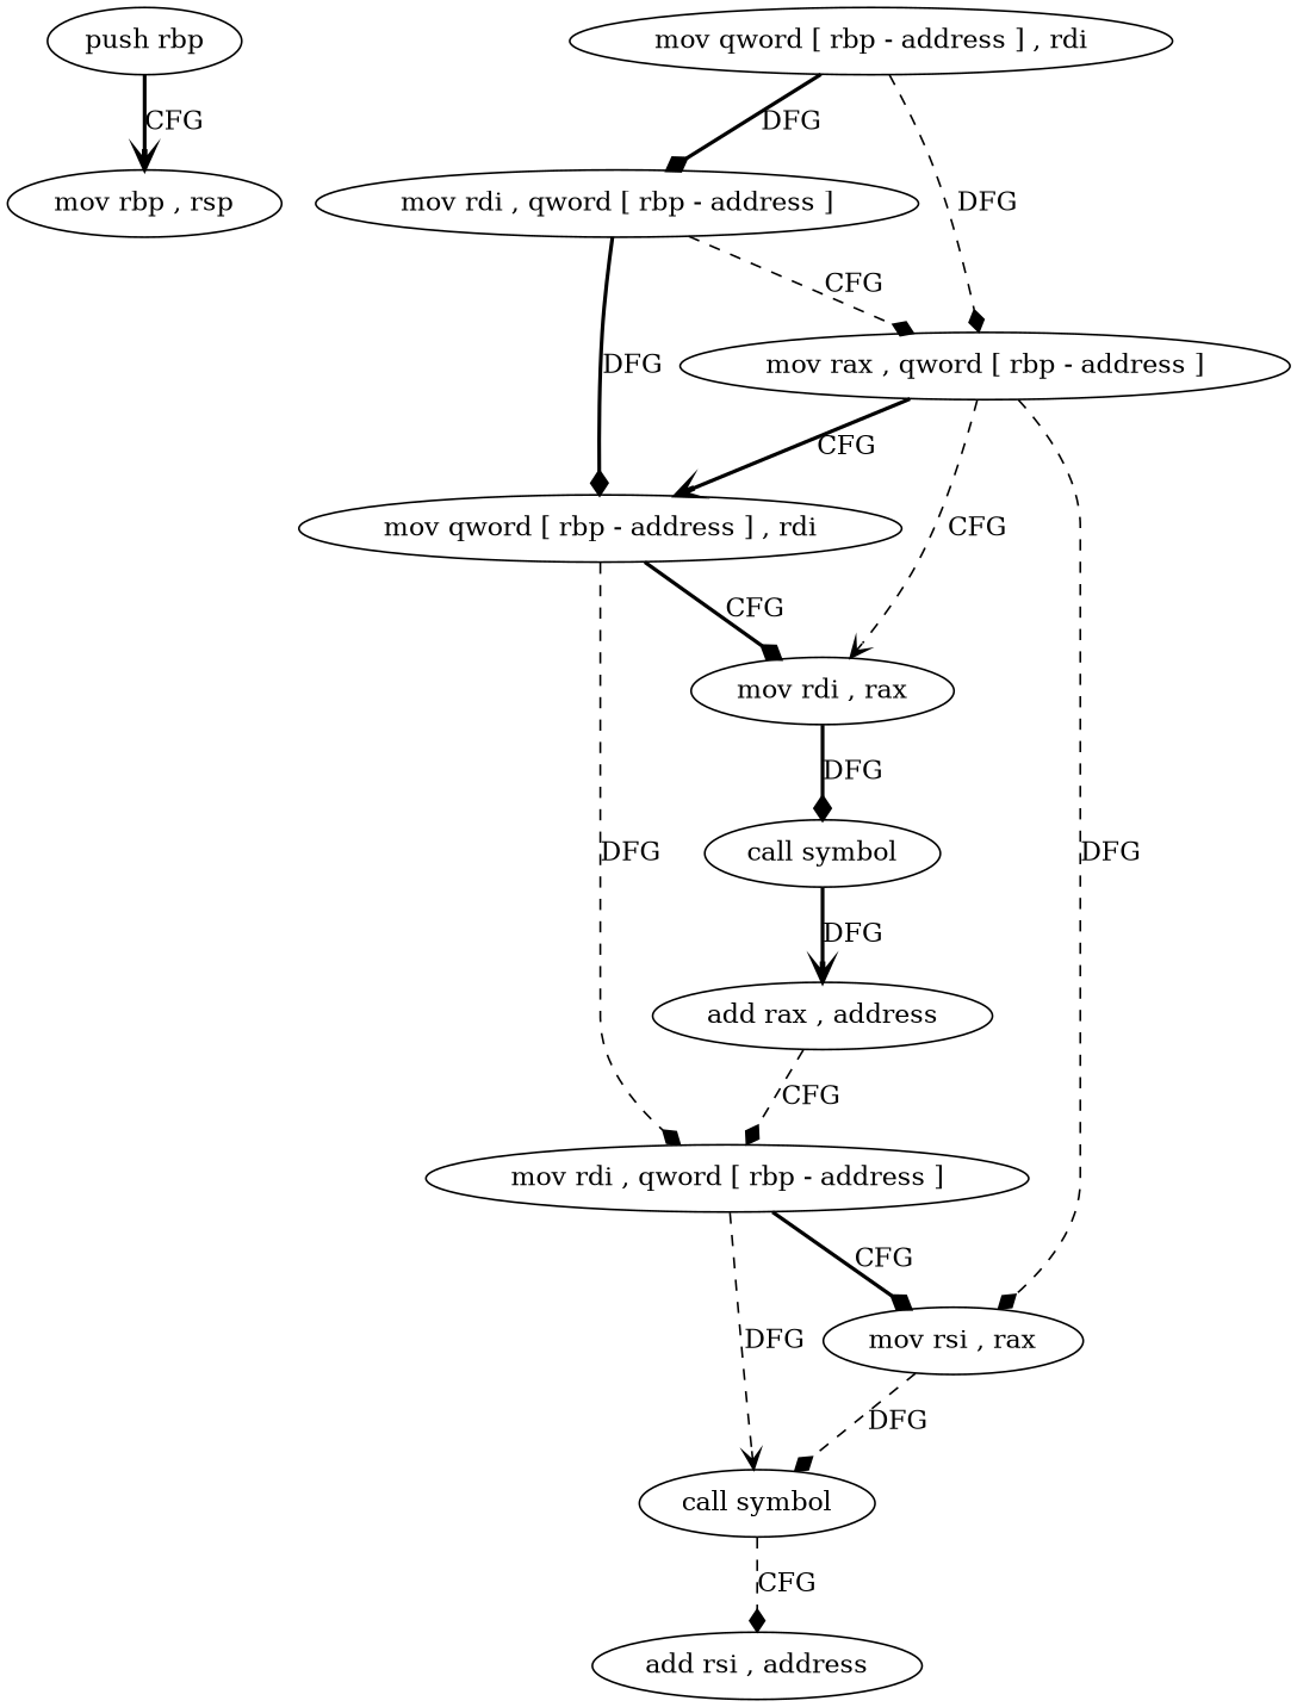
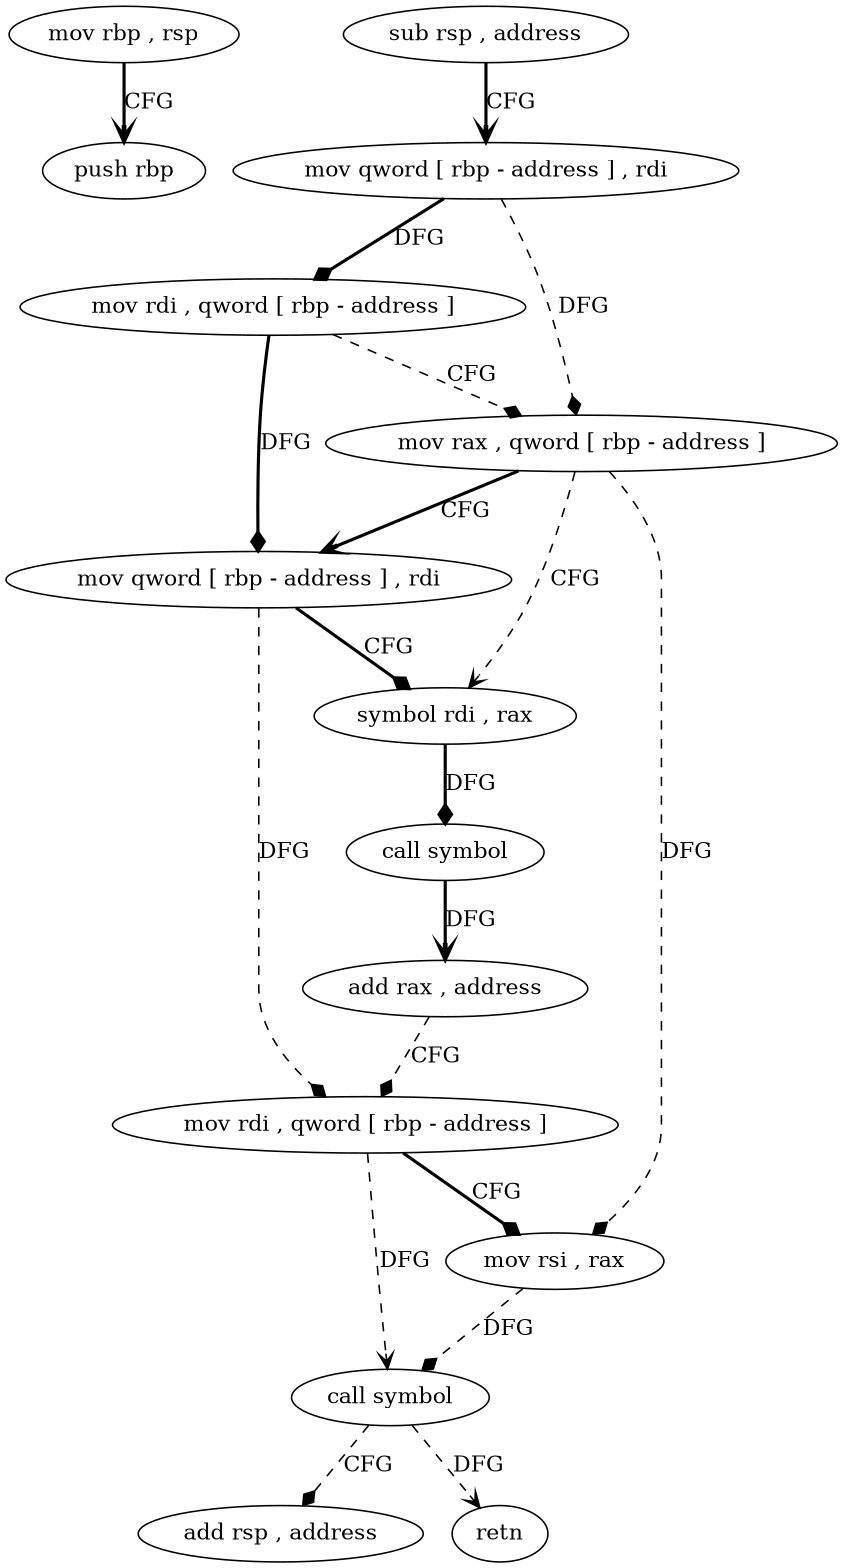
  digraph {
    edge [arrowhead=diamond style=dashed]
    n1 [label="push rbp"]
    n2 [label="mov rbp , rsp"]
+   n3 [label="sub rsp , address"]
    n4 [label="mov qword [ rbp - address ] , rdi"]
    n5 [label="mov rdi , qword [ rbp - address ]"]
    n6 [label="mov rax , qword [ rbp - address ]"]
    n7 [label="mov qword [ rbp - address ] , rdi"]
-   n8 [label="mov rdi , rax"]
+   n8 [label="symbol rdi , rax"]
    n9 [label="mov rsi , rax"]
    n10 [label="mov rdi , qword [ rbp - address ]"]
    n11 [label="call symbol"]
    n12 [label="call symbol"]
    n13 [label="add rax , address"]
-   n14 [label="add rsi , address"]
-   n1 -> n2 [arrowhead=vee label=CFG style=bold]
+   n14 [label="add rsp , address"]
+   n15 [label=retn]
+   n2 -> n1 [arrowhead=vee label=CFG style=bold]
+   n3 -> n4 [arrowhead=vee label=CFG style=bold]
    n4 -> n5 [label=DFG style=bold]
    n4 -> n6 [label=DFG]
    n5 -> n6 [label=CFG]
    n5 -> n7 [label=DFG style=bold]
    n6 -> n7 [arrowhead=vee label=CFG style=bold]
    n6 -> n8 [arrowhead=vee label=CFG]
    n6 -> n9 [label=DFG]
    n7 -> n8 [label=CFG style=bold]
    n7 -> n10 [label=DFG]
    n8 -> n11 [label=DFG style=bold]
    n9 -> n12 [label=DFG]
    n10 -> n9 [label=CFG style=bold]
    n10 -> n12 [arrowhead=vee label=DFG]
    n11 -> n13 [arrowhead=vee label=DFG style=bold]
    n12 -> n14 [label=CFG]
+   n12 -> n15 [arrowhead=vee label=DFG]
    n13 -> n10 [label=CFG]
  }
